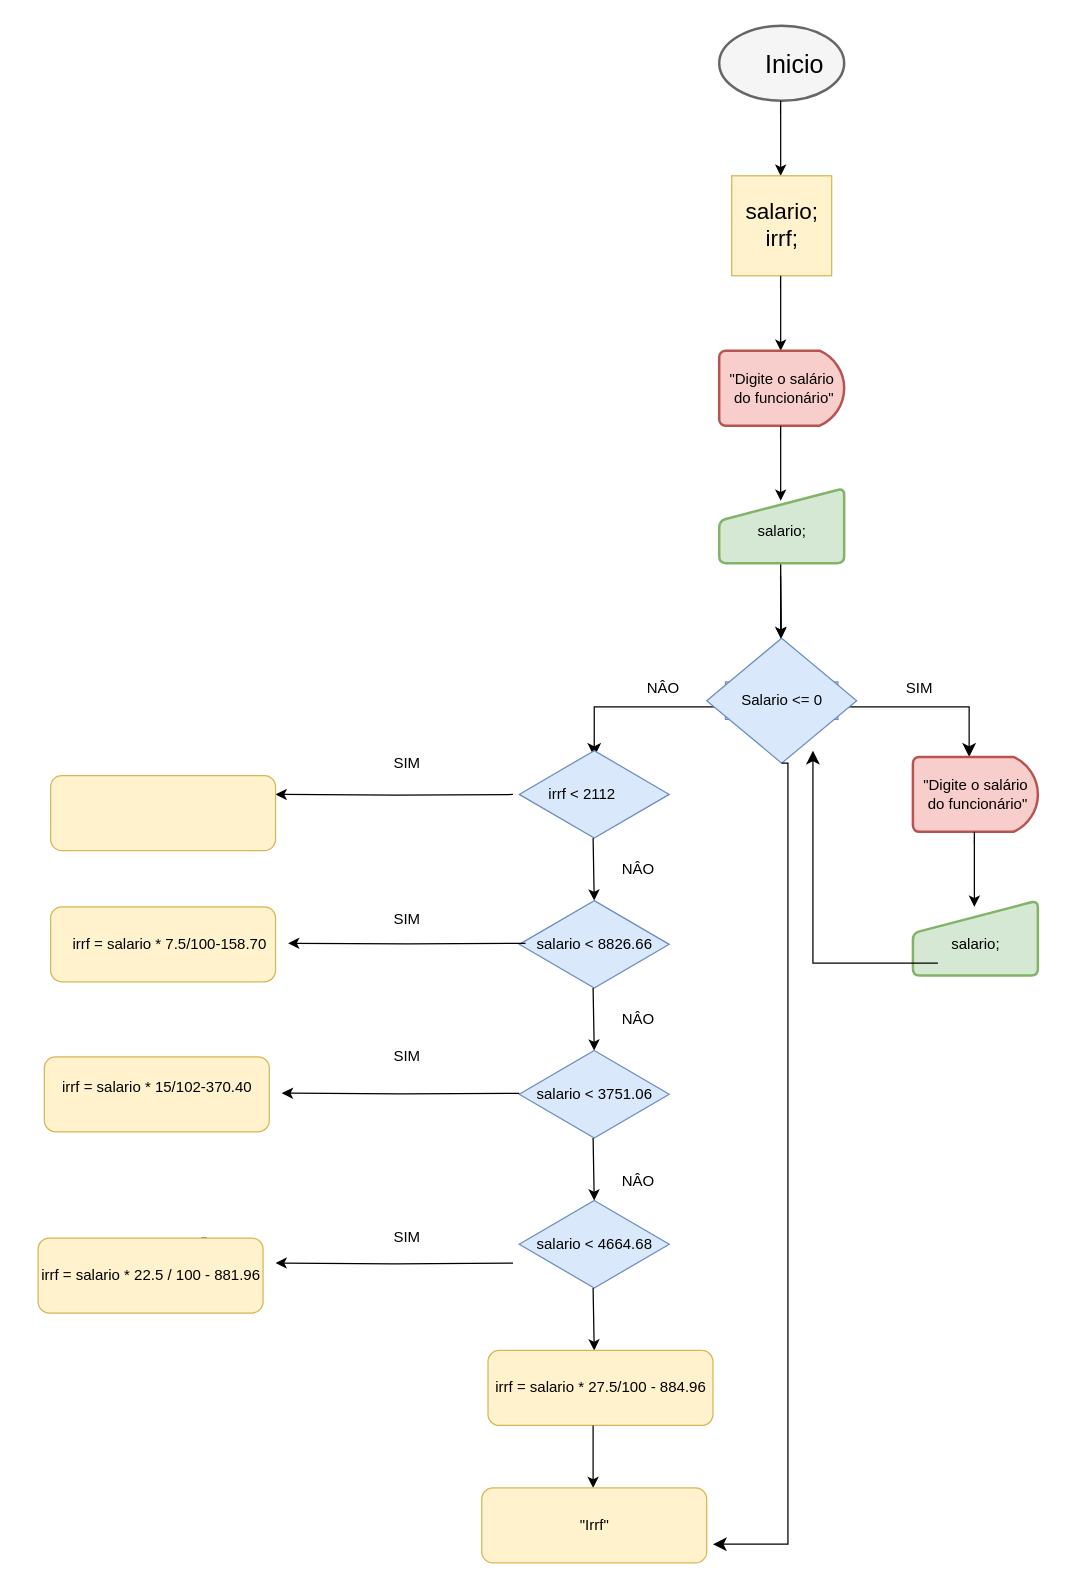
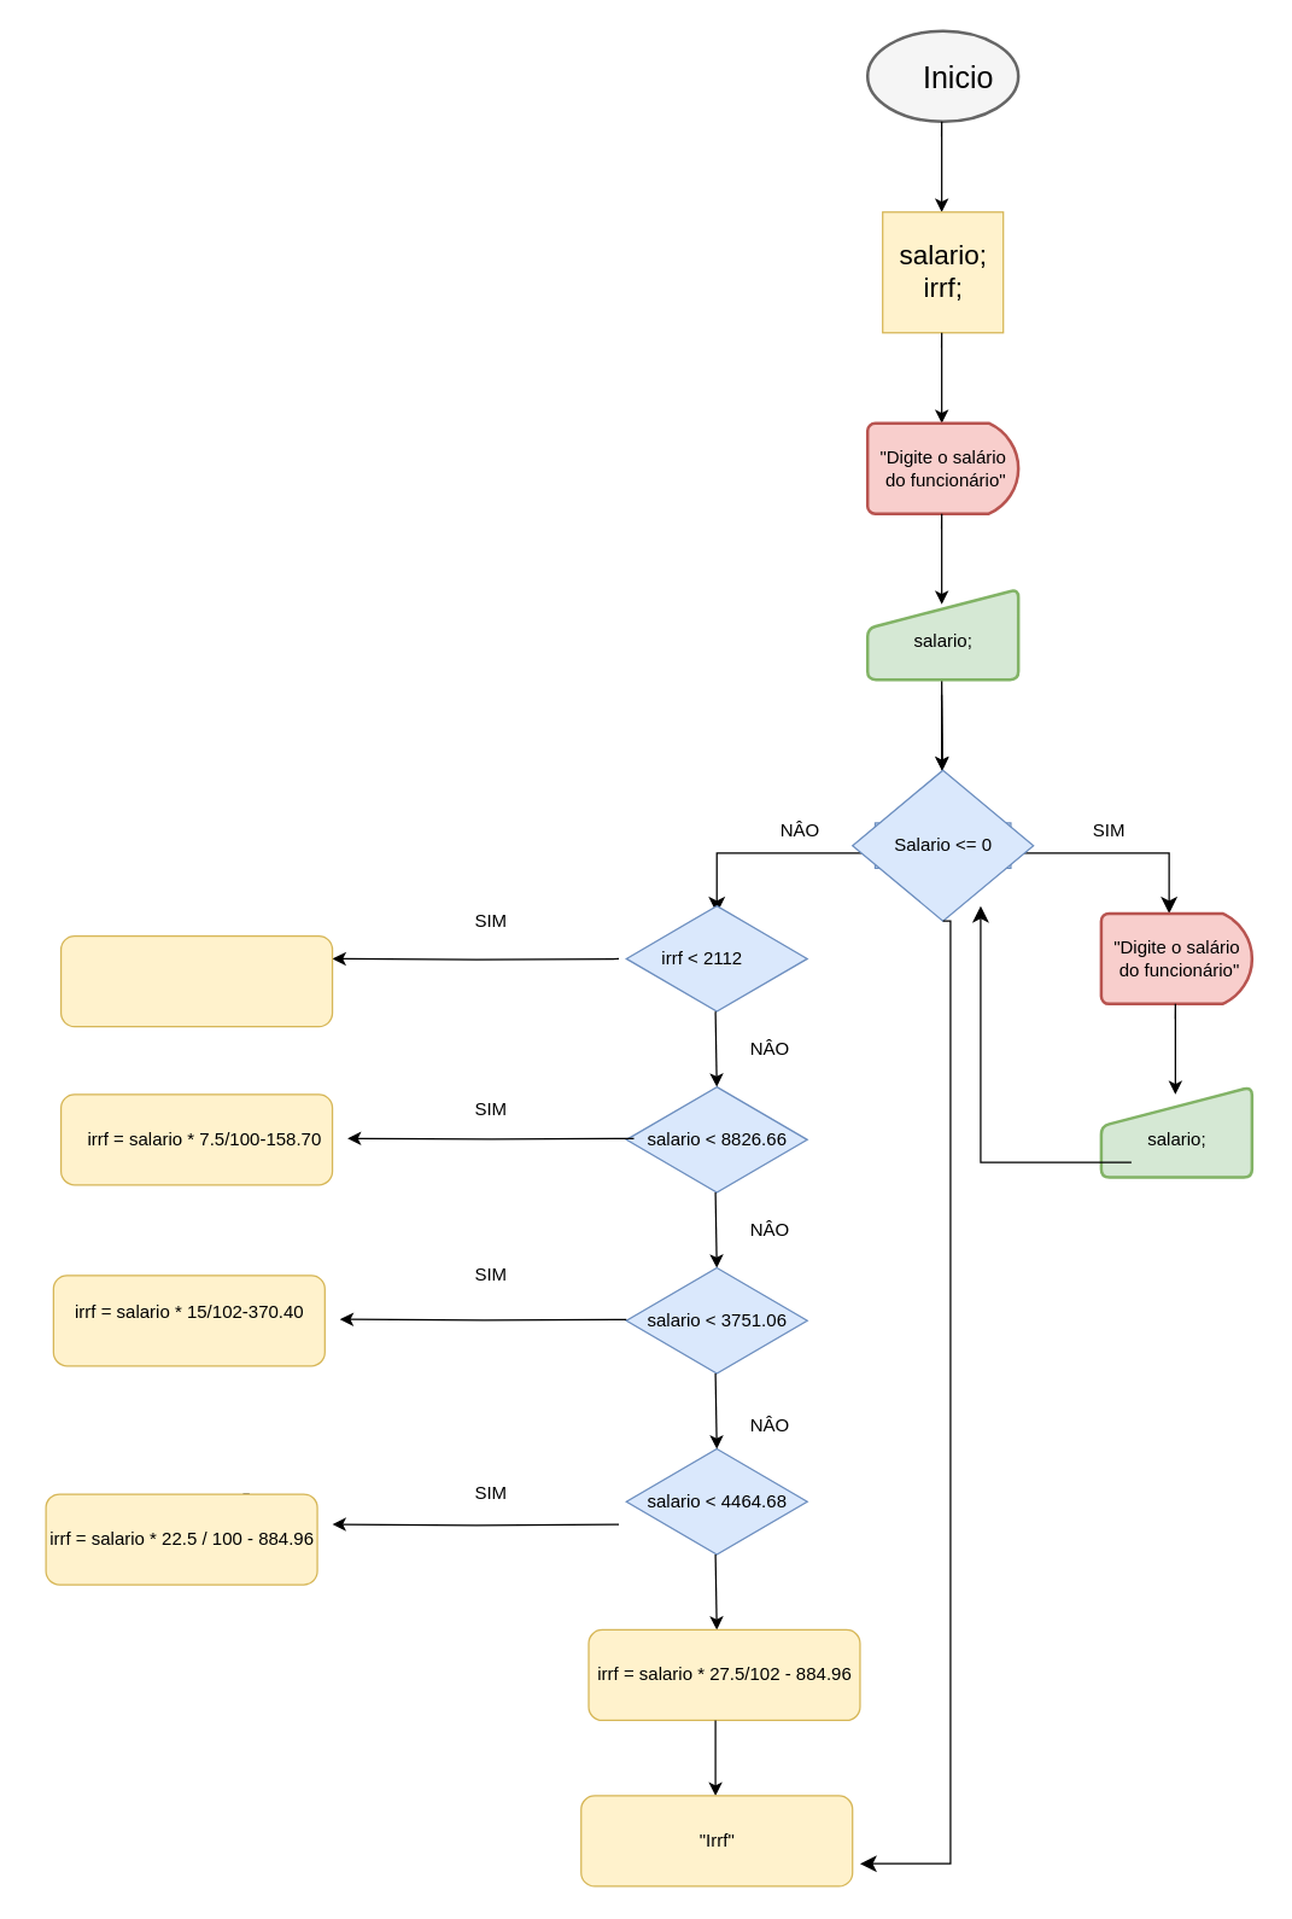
  <mxCell id="0" />
  <mxCell id="1" parent="0" />
  <mxCell id="2" value="" style="strokeWidth=2;html=1;shape=mxgraph.flowchart.start_1;whiteSpace=wrap;fillColor=#f5f5f5;fontColor=#333333;strokeColor=#666666;" vertex="1" parent="1"><mxGeometry x="575" y="20" width="100" height="60" as="geometry" /></mxCell>
  <mxCell id="3" value="Inicio" style="text;html=1;align=center;verticalAlign=middle;resizable=0;points=[];autosize=1;fontSize=20;" vertex="1" parent="1"><mxGeometry x="600" y="30" width="70" height="40" as="geometry" /></mxCell>
  <mxCell id="4" value="" style="endArrow=classic;html=1;rounded=0;" edge="1" parent="1"><mxGeometry width="50" height="50" relative="1" as="geometry"><mxPoint x="624.09" y="90" as="sourcePoint" /><mxPoint x="624.18" y="140" as="targetPoint" /><Array as="points"><mxPoint x="624.18" y="80" /></Array></mxGeometry></mxCell>
  <mxCell id="5" value="" style="whiteSpace=wrap;html=1;aspect=fixed;fillColor=#fff2cc;strokeColor=#d6b656;" vertex="1" parent="1"><mxGeometry x="585" y="140" width="80" height="80" as="geometry" /></mxCell>
  <mxCell id="6" value="salario;&lt;br style=&quot;font-size: 18px;&quot;&gt;irrf;" style="text;html=1;align=center;verticalAlign=middle;resizable=0;points=[];autosize=1;fontSize=18;" vertex="1" parent="1"><mxGeometry x="585" y="150" width="80" height="60" as="geometry" /></mxCell>
  <mxCell id="7" value="" style="endArrow=classic;html=1;rounded=0;" edge="1" parent="1" source="14"><mxGeometry width="50" height="50" relative="1" as="geometry"><mxPoint x="624.09" y="460" as="sourcePoint" /><mxPoint x="624.18" y="510" as="targetPoint" /><Array as="points"><mxPoint x="624.18" y="450" /></Array></mxGeometry></mxCell>
  <mxCell id="8" value="salario &amp;lt;= 0" style="text;html=1;align=center;verticalAlign=middle;resizable=0;points=[];autosize=1;strokeColor=#6c8ebf;fillColor=#dae8fc;" vertex="1" parent="1"><mxGeometry x="580" y="545" width="90" height="30" as="geometry" /></mxCell>
  <mxCell id="9" value="SIM" style="text;html=1;align=center;verticalAlign=middle;resizable=0;points=[];autosize=1;strokeColor=none;fillColor=none;" vertex="1" parent="1"><mxGeometry x="715" y="535" width="40" height="30" as="geometry" /></mxCell>
  <mxCell id="10" value="NÂO" style="text;html=1;align=center;verticalAlign=middle;resizable=0;points=[];autosize=1;strokeColor=none;fillColor=none;" vertex="1" parent="1"><mxGeometry x="505" y="535" width="50" height="30" as="geometry" /></mxCell>
  <mxCell id="11" value="" style="edgeStyle=segmentEdgeStyle;endArrow=classic;html=1;curved=0;rounded=0;endSize=8;startSize=8;" edge="1" parent="1"><mxGeometry width="50" height="50" relative="1" as="geometry"><mxPoint x="675" y="565" as="sourcePoint" /><mxPoint x="775" y="605" as="targetPoint" /></mxGeometry></mxCell>
  <mxCell id="12" value="" style="edgeStyle=segmentEdgeStyle;endArrow=classic;html=1;curved=0;rounded=0;endSize=8;startSize=8;" edge="1" parent="1"><mxGeometry width="50" height="50" relative="1" as="geometry"><mxPoint x="575" y="565" as="sourcePoint" /><mxPoint x="475" y="605" as="targetPoint" /></mxGeometry></mxCell>
  <mxCell id="13" value="" style="endArrow=classic;html=1;rounded=0;" edge="1" parent="1" target="14"><mxGeometry width="50" height="50" relative="1" as="geometry"><mxPoint x="624.09" y="460" as="sourcePoint" /><mxPoint x="624.18" y="510" as="targetPoint" /><Array as="points" /></mxGeometry></mxCell>
  <mxCell id="14" value="" style="rhombus;whiteSpace=wrap;html=1;fillColor=#dae8fc;strokeColor=#6c8ebf;" vertex="1" parent="1"><mxGeometry x="565" y="510" width="120" height="100" as="geometry" /></mxCell>
  <mxCell id="15" value="" style="endArrow=classic;html=1;rounded=0;" edge="1" parent="1"><mxGeometry width="50" height="50" relative="1" as="geometry"><mxPoint x="624.09" y="230" as="sourcePoint" /><mxPoint x="624.18" y="280" as="targetPoint" /><Array as="points"><mxPoint x="624.18" y="220" /></Array></mxGeometry></mxCell>
  <mxCell id="16" value="" style="strokeWidth=2;html=1;shape=mxgraph.flowchart.delay;whiteSpace=wrap;fillColor=#f8cecc;strokeColor=#b85450;" vertex="1" parent="1"><mxGeometry x="575" y="280" width="100" height="60" as="geometry" /></mxCell>
  <mxCell id="17" value="&quot;Digite o salário&lt;br&gt;&amp;nbsp;do funcionário&quot;" style="text;html=1;align=center;verticalAlign=middle;resizable=0;points=[];autosize=1;strokeColor=none;fillColor=none;" vertex="1" parent="1"><mxGeometry x="570" y="290" width="110" height="40" as="geometry" /></mxCell>
  <mxCell id="18" value="" style="html=1;strokeWidth=2;shape=manualInput;whiteSpace=wrap;rounded=1;size=26;arcSize=11;fillColor=#d5e8d4;strokeColor=#82b366;" vertex="1" parent="1"><mxGeometry x="575" y="390" width="100" height="60" as="geometry" /></mxCell>
  <mxCell id="19" value="salario;" style="text;html=1;align=center;verticalAlign=middle;resizable=0;points=[];autosize=1;" vertex="1" parent="1"><mxGeometry x="595" y="410" width="60" height="30" as="geometry" /></mxCell>
  <mxCell id="20" value="" style="endArrow=classic;html=1;rounded=0;" edge="1" parent="1"><mxGeometry width="50" height="50" relative="1" as="geometry"><mxPoint x="624.09" y="350" as="sourcePoint" /><mxPoint x="624.18" y="400" as="targetPoint" /><Array as="points"><mxPoint x="624.18" y="340" /></Array></mxGeometry></mxCell>
  <mxCell id="21" value="Salario &amp;lt;= 0" style="text;html=1;align=center;verticalAlign=middle;resizable=0;points=[];autosize=1;strokeColor=none;fillColor=none;" vertex="1" parent="1"><mxGeometry x="580" y="545" width="90" height="30" as="geometry" /></mxCell>
  <mxCell id="22" value="" style="rhombus;whiteSpace=wrap;html=1;fillColor=#dae8fc;strokeColor=#6c8ebf;" vertex="1" parent="1"><mxGeometry x="415" y="600" width="120" height="70" as="geometry" /></mxCell>
  <mxCell id="23" value="" style="rhombus;whiteSpace=wrap;html=1;fillColor=#dae8fc;strokeColor=#6c8ebf;" vertex="1" parent="1"><mxGeometry x="415" y="720" width="120" height="70" as="geometry" /></mxCell>
  <mxCell id="24" value="" style="endArrow=classic;html=1;rounded=0;" edge="1" parent="1"><mxGeometry width="50" height="50" relative="1" as="geometry"><mxPoint x="474.09" y="670" as="sourcePoint" /><mxPoint x="475" y="720" as="targetPoint" /><Array as="points" /></mxGeometry></mxCell>
  <mxCell id="25" value="" style="endArrow=classic;html=1;rounded=0;" edge="1" parent="1"><mxGeometry width="50" height="50" relative="1" as="geometry"><mxPoint x="474.09" y="790" as="sourcePoint" /><mxPoint x="475" y="840" as="targetPoint" /><Array as="points" /></mxGeometry></mxCell>
  <mxCell id="26" value="" style="rhombus;whiteSpace=wrap;html=1;fillColor=#dae8fc;strokeColor=#6c8ebf;" vertex="1" parent="1"><mxGeometry x="415" y="960" width="120" height="70" as="geometry" /></mxCell>
  <mxCell id="27" value="" style="endArrow=classic;html=1;rounded=0;" edge="1" parent="1"><mxGeometry width="50" height="50" relative="1" as="geometry"><mxPoint x="474.09" y="1030" as="sourcePoint" /><mxPoint x="475" y="1080" as="targetPoint" /><Array as="points" /></mxGeometry></mxCell>
  <mxCell id="28" value="" style="rhombus;whiteSpace=wrap;html=1;fillColor=#dae8fc;strokeColor=#6c8ebf;" vertex="1" parent="1"><mxGeometry x="415" y="840" width="120" height="70" as="geometry" /></mxCell>
  <mxCell id="29" value="" style="endArrow=classic;html=1;rounded=0;" edge="1" parent="1"><mxGeometry width="50" height="50" relative="1" as="geometry"><mxPoint x="474.09" y="910" as="sourcePoint" /><mxPoint x="475" y="960" as="targetPoint" /><Array as="points" /></mxGeometry></mxCell>
  <mxCell id="30" value="irrf &amp;lt; 2112" style="text;html=1;align=center;verticalAlign=middle;resizable=0;points=[];autosize=1;strokeColor=none;fillColor=none;" vertex="1" parent="1"><mxGeometry x="415" y="620" width="100" height="30" as="geometry" /></mxCell>
  <mxCell id="31" value="salario &amp;lt; 8826.66" style="text;html=1;align=center;verticalAlign=middle;resizable=0;points=[];autosize=1;strokeColor=none;fillColor=none;" vertex="1" parent="1"><mxGeometry x="415" y="740" width="120" height="30" as="geometry" /></mxCell>
  <mxCell id="32" value="" style="edgeStyle=orthogonalEdgeStyle;rounded=0;orthogonalLoop=1;jettySize=auto;html=1;" edge="1" parent="1"><mxGeometry relative="1" as="geometry"><mxPoint x="410" y="635.091" as="sourcePoint" /><mxPoint x="220" y="635" as="targetPoint" /></mxGeometry></mxCell>
  <mxCell id="33" value="salario &amp;lt; 3751.06" style="text;html=1;align=center;verticalAlign=middle;resizable=0;points=[];autosize=1;strokeColor=none;fillColor=none;" vertex="1" parent="1"><mxGeometry x="415" y="860" width="120" height="30" as="geometry" /></mxCell>
- <mxCell id="34" value="salario &amp;lt; 4664.68" style="text;html=1;align=center;verticalAlign=middle;resizable=0;points=[];autosize=1;strokeColor=none;fillColor=none;" vertex="1" parent="1"><mxGeometry x="415" y="980" width="120" height="30" as="geometry" /></mxCell>
+ <mxCell id="34" value="salario &amp;lt; 4464.68" style="text;html=1;align=center;verticalAlign=middle;resizable=0;points=[];autosize=1;strokeColor=none;fillColor=none;" vertex="1" parent="1"><mxGeometry x="415" y="980" width="120" height="30" as="geometry" /></mxCell>
  <mxCell id="35" value="" style="rounded=1;whiteSpace=wrap;html=1;fillColor=#fff2cc;strokeColor=#d6b656;" vertex="1" parent="1"><mxGeometry x="390" y="1080" width="180" height="60" as="geometry" /></mxCell>
- <mxCell id="36" value="irrf = salario * 27.5/100 - 884.96" style="text;html=1;align=center;verticalAlign=middle;resizable=0;points=[];autosize=1;strokeColor=none;fillColor=none;" vertex="1" parent="1"><mxGeometry x="385" y="1095" width="190" height="30" as="geometry" /></mxCell>
+ <mxCell id="36" value="irrf = salario * 27.5/102 - 884.96" style="text;html=1;align=center;verticalAlign=middle;resizable=0;points=[];autosize=1;strokeColor=none;fillColor=none;" vertex="1" parent="1"><mxGeometry x="385" y="1095" width="190" height="30" as="geometry" /></mxCell>
  <mxCell id="37" value="" style="rounded=1;whiteSpace=wrap;html=1;fillColor=#fff2cc;strokeColor=#d6b656;" vertex="1" parent="1"><mxGeometry x="35" y="845" width="180" height="60" as="geometry" /></mxCell>
  <mxCell id="38" value="irrf = salario * 15/102-370.40" style="text;html=1;align=center;verticalAlign=middle;resizable=0;points=[];autosize=1;strokeColor=none;fillColor=none;" vertex="1" parent="1"><mxGeometry x="35" y="855" width="180" height="30" as="geometry" /></mxCell>
  <mxCell id="39" value="" style="rounded=1;whiteSpace=wrap;html=1;fillColor=#fff2cc;strokeColor=#d6b656;" vertex="1" parent="1"><mxGeometry x="40" y="620" width="180" height="60" as="geometry" /></mxCell>
  <mxCell id="40" style="edgeStyle=orthogonalEdgeStyle;rounded=0;orthogonalLoop=1;jettySize=auto;html=1;exitX=0.75;exitY=0;exitDx=0;exitDy=0;entryX=0.706;entryY=0.033;entryDx=0;entryDy=0;entryPerimeter=0;" edge="1" parent="1" source="41" target="42"><mxGeometry relative="1" as="geometry" /></mxCell>
  <mxCell id="41" value="" style="rounded=1;whiteSpace=wrap;html=1;fillColor=#fff2cc;strokeColor=#d6b656;" vertex="1" parent="1"><mxGeometry x="30" y="990" width="180" height="60" as="geometry" /></mxCell>
- <mxCell id="42" value="irrf = salario * 22.5 / 100 - 881.96" style="text;html=1;align=center;verticalAlign=middle;resizable=0;points=[];autosize=1;strokeColor=none;fillColor=none;" vertex="1" parent="1"><mxGeometry x="20" y="1005" width="200" height="30" as="geometry" /></mxCell>
+ <mxCell id="42" value="irrf = salario * 22.5 / 100 - 884.96" style="text;html=1;align=center;verticalAlign=middle;resizable=0;points=[];autosize=1;strokeColor=none;fillColor=none;" vertex="1" parent="1"><mxGeometry x="20" y="1005" width="200" height="30" as="geometry" /></mxCell>
  <mxCell id="43" value="" style="rounded=1;whiteSpace=wrap;html=1;fillColor=#fff2cc;strokeColor=#d6b656;" vertex="1" parent="1"><mxGeometry x="40" y="725" width="180" height="60" as="geometry" /></mxCell>
  <mxCell id="44" value="irrf = salario * 7.5/100-158.70" style="text;html=1;align=center;verticalAlign=middle;resizable=0;points=[];autosize=1;strokeColor=none;fillColor=none;" vertex="1" parent="1"><mxGeometry x="45" y="740" width="180" height="30" as="geometry" /></mxCell>
  <mxCell id="45" value="" style="edgeStyle=orthogonalEdgeStyle;rounded=0;orthogonalLoop=1;jettySize=auto;html=1;" edge="1" parent="1"><mxGeometry relative="1" as="geometry"><mxPoint x="420" y="754.181" as="sourcePoint" /><mxPoint x="230" y="754.09" as="targetPoint" /></mxGeometry></mxCell>
  <mxCell id="46" value="" style="edgeStyle=orthogonalEdgeStyle;rounded=0;orthogonalLoop=1;jettySize=auto;html=1;" edge="1" parent="1"><mxGeometry relative="1" as="geometry"><mxPoint x="415" y="874.181" as="sourcePoint" /><mxPoint x="225" y="874.09" as="targetPoint" /></mxGeometry></mxCell>
  <mxCell id="47" value="" style="edgeStyle=orthogonalEdgeStyle;rounded=0;orthogonalLoop=1;jettySize=auto;html=1;" edge="1" parent="1"><mxGeometry relative="1" as="geometry"><mxPoint x="410" y="1010.091" as="sourcePoint" /><mxPoint x="220" y="1010" as="targetPoint" /></mxGeometry></mxCell>
  <mxCell id="48" value="" style="edgeStyle=segmentEdgeStyle;endArrow=classic;html=1;curved=0;rounded=0;endSize=8;startSize=8;exitX=0.5;exitY=1;exitDx=0;exitDy=0;" edge="1" parent="1" source="14"><mxGeometry width="50" height="50" relative="1" as="geometry"><mxPoint x="630" y="635" as="sourcePoint" /><mxPoint x="570" y="1235" as="targetPoint" /><Array as="points"><mxPoint x="630" y="610" /><mxPoint x="630" y="1235" /></Array></mxGeometry></mxCell>
  <mxCell id="49" value="" style="endArrow=classic;html=1;rounded=0;" edge="1" parent="1"><mxGeometry width="50" height="50" relative="1" as="geometry"><mxPoint x="474.09" y="1140" as="sourcePoint" /><mxPoint x="474.09" y="1190" as="targetPoint" /><Array as="points"><mxPoint x="474.09" y="1160" /></Array></mxGeometry></mxCell>
  <mxCell id="50" value="" style="rounded=1;whiteSpace=wrap;html=1;fillColor=#fff2cc;strokeColor=#d6b656;" vertex="1" parent="1"><mxGeometry x="385" y="1190" width="180" height="60" as="geometry" /></mxCell>
  <mxCell id="51" value="&quot;Irrf&quot;" style="text;html=1;align=center;verticalAlign=middle;resizable=0;points=[];autosize=1;strokeColor=none;fillColor=none;" vertex="1" parent="1"><mxGeometry x="450" y="1205" width="50" height="30" as="geometry" /></mxCell>
  <mxCell id="52" value="" style="strokeWidth=2;html=1;shape=mxgraph.flowchart.delay;whiteSpace=wrap;fillColor=#f8cecc;strokeColor=#b85450;" vertex="1" parent="1"><mxGeometry x="730" y="605" width="100" height="60" as="geometry" /></mxCell>
  <mxCell id="53" value="&quot;Digite o salário&lt;br&gt;&amp;nbsp;do funcionário&quot;" style="text;html=1;align=center;verticalAlign=middle;resizable=0;points=[];autosize=1;strokeColor=none;fillColor=none;" vertex="1" parent="1"><mxGeometry x="725" y="615" width="110" height="40" as="geometry" /></mxCell>
  <mxCell id="54" value="" style="endArrow=classic;html=1;rounded=0;" edge="1" parent="1"><mxGeometry width="50" height="50" relative="1" as="geometry"><mxPoint x="779.09" y="675" as="sourcePoint" /><mxPoint x="779.18" y="725" as="targetPoint" /><Array as="points"><mxPoint x="779.18" y="665" /></Array></mxGeometry></mxCell>
  <mxCell id="55" value="" style="html=1;strokeWidth=2;shape=manualInput;whiteSpace=wrap;rounded=1;size=26;arcSize=11;fillColor=#d5e8d4;strokeColor=#82b366;" vertex="1" parent="1"><mxGeometry x="730" y="720" width="100" height="60" as="geometry" /></mxCell>
  <mxCell id="56" value="salario;" style="text;html=1;align=center;verticalAlign=middle;resizable=0;points=[];autosize=1;" vertex="1" parent="1"><mxGeometry x="750" y="740" width="60" height="30" as="geometry" /></mxCell>
  <mxCell id="57" value="" style="edgeStyle=elbowEdgeStyle;elbow=vertical;endArrow=classic;html=1;curved=0;rounded=0;endSize=8;startSize=8;" edge="1" parent="1"><mxGeometry width="50" height="50" relative="1" as="geometry"><mxPoint x="750" y="770" as="sourcePoint" /><mxPoint x="650" y="600" as="targetPoint" /><Array as="points"><mxPoint x="695" y="770" /></Array></mxGeometry></mxCell>
  <mxCell id="58" value="NÂO" style="text;html=1;align=center;verticalAlign=middle;resizable=0;points=[];autosize=1;strokeColor=none;fillColor=none;" vertex="1" parent="1"><mxGeometry x="485" y="930" width="50" height="30" as="geometry" /></mxCell>
  <mxCell id="59" value="NÂO" style="text;html=1;align=center;verticalAlign=middle;resizable=0;points=[];autosize=1;strokeColor=none;fillColor=none;" vertex="1" parent="1"><mxGeometry x="485" y="800" width="50" height="30" as="geometry" /></mxCell>
  <mxCell id="60" value="NÂO" style="text;html=1;align=center;verticalAlign=middle;resizable=0;points=[];autosize=1;strokeColor=none;fillColor=none;" vertex="1" parent="1"><mxGeometry x="485" y="680" width="50" height="30" as="geometry" /></mxCell>
  <mxCell id="61" value="SIM" style="text;html=1;align=center;verticalAlign=middle;resizable=0;points=[];autosize=1;strokeColor=none;fillColor=none;" vertex="1" parent="1"><mxGeometry x="305" y="975" width="40" height="30" as="geometry" /></mxCell>
  <mxCell id="62" value="SIM" style="text;html=1;align=center;verticalAlign=middle;resizable=0;points=[];autosize=1;strokeColor=none;fillColor=none;" vertex="1" parent="1"><mxGeometry x="305" y="830" width="40" height="30" as="geometry" /></mxCell>
  <mxCell id="63" value="SIM" style="text;html=1;align=center;verticalAlign=middle;resizable=0;points=[];autosize=1;strokeColor=none;fillColor=none;" vertex="1" parent="1"><mxGeometry x="305" y="720" width="40" height="30" as="geometry" /></mxCell>
  <mxCell id="64" value="SIM" style="text;html=1;align=center;verticalAlign=middle;resizable=0;points=[];autosize=1;strokeColor=none;fillColor=none;" vertex="1" parent="1"><mxGeometry x="305" y="595" width="40" height="30" as="geometry" /></mxCell>
